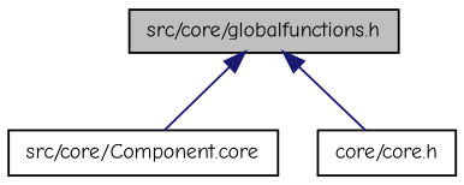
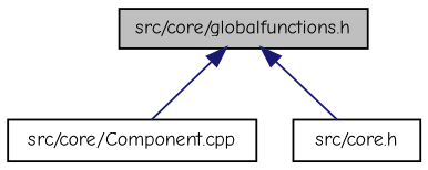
  digraph {
    fontname="Comic Neue"
    node [color=black fillcolor=white fontname="Comic Neue" fontsize=10 shape=record style=filled]
    edge [color=midnightblue dir=back fontname="Comic Neue" fontsize=10 labelfontname=Helvetica labelfontsize=10 style=solid]
    n1 [fillcolor=grey75 fontcolor=black height=0.2 label="src/core/globalfunctions.h" width=0.4]
-   n2 [height=0.2 label="src/core/Component.core" width=0.4]
-   n3 [height=0.2 label="core/core.h" width=0.4]
+   n2 [height=0.2 label="src/core/Component.cpp" width=0.4]
+   n3 [height=0.2 label="src/core.h" width=0.4]
    n1 -> n2
    n1 -> n3
  }
